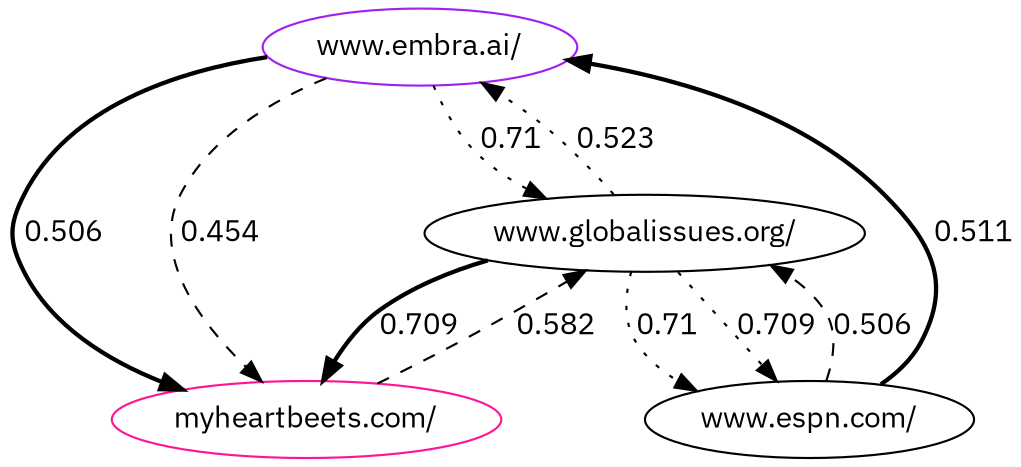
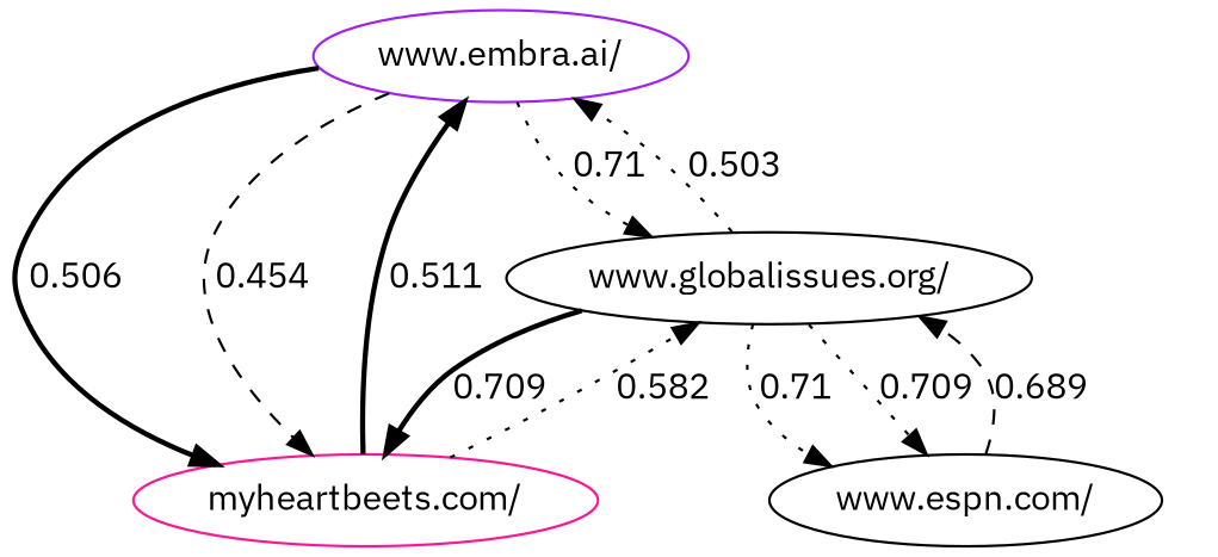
  digraph {
    fontname="IBM Plex Sans"
    node [color=black fillcolor=white fontname="IBM Plex Sans" style=filled]
    edge [fontname="IBM Plex Sans" style=dotted]
    "www.embra.ai/" [color=purple]
    "www.globalissues.org/"
    "myheartbeets.com/" [color=deeppink]
    "www.espn.com/"
    "www.embra.ai/" -> "www.globalissues.org/" [label=0.71]
    "www.embra.ai/" -> "myheartbeets.com/" [label=0.506 style=bold]
    "www.embra.ai/" -> "myheartbeets.com/" [label=0.454 style=dashed]
-   "www.globalissues.org/" -> "www.embra.ai/" [label=0.523]
+   "www.globalissues.org/" -> "www.embra.ai/" [label=0.503]
    "www.globalissues.org/" -> "myheartbeets.com/" [label=0.709 style=bold]
    "www.globalissues.org/" -> "www.espn.com/" [label=0.71]
    "www.globalissues.org/" -> "www.espn.com/" [label=0.709]
-   "www.espn.com/" -> "www.embra.ai/" [label=0.511 style=bold]
-   "myheartbeets.com/" -> "www.globalissues.org/" [label=0.582 style=dashed]
-   "www.espn.com/" -> "www.globalissues.org/" [label=0.506 style=dashed]
+   "myheartbeets.com/" -> "www.embra.ai/" [label=0.511 style=bold]
+   "myheartbeets.com/" -> "www.globalissues.org/" [label=0.582]
+   "www.espn.com/" -> "www.globalissues.org/" [label=0.689 style=dashed]
  }
